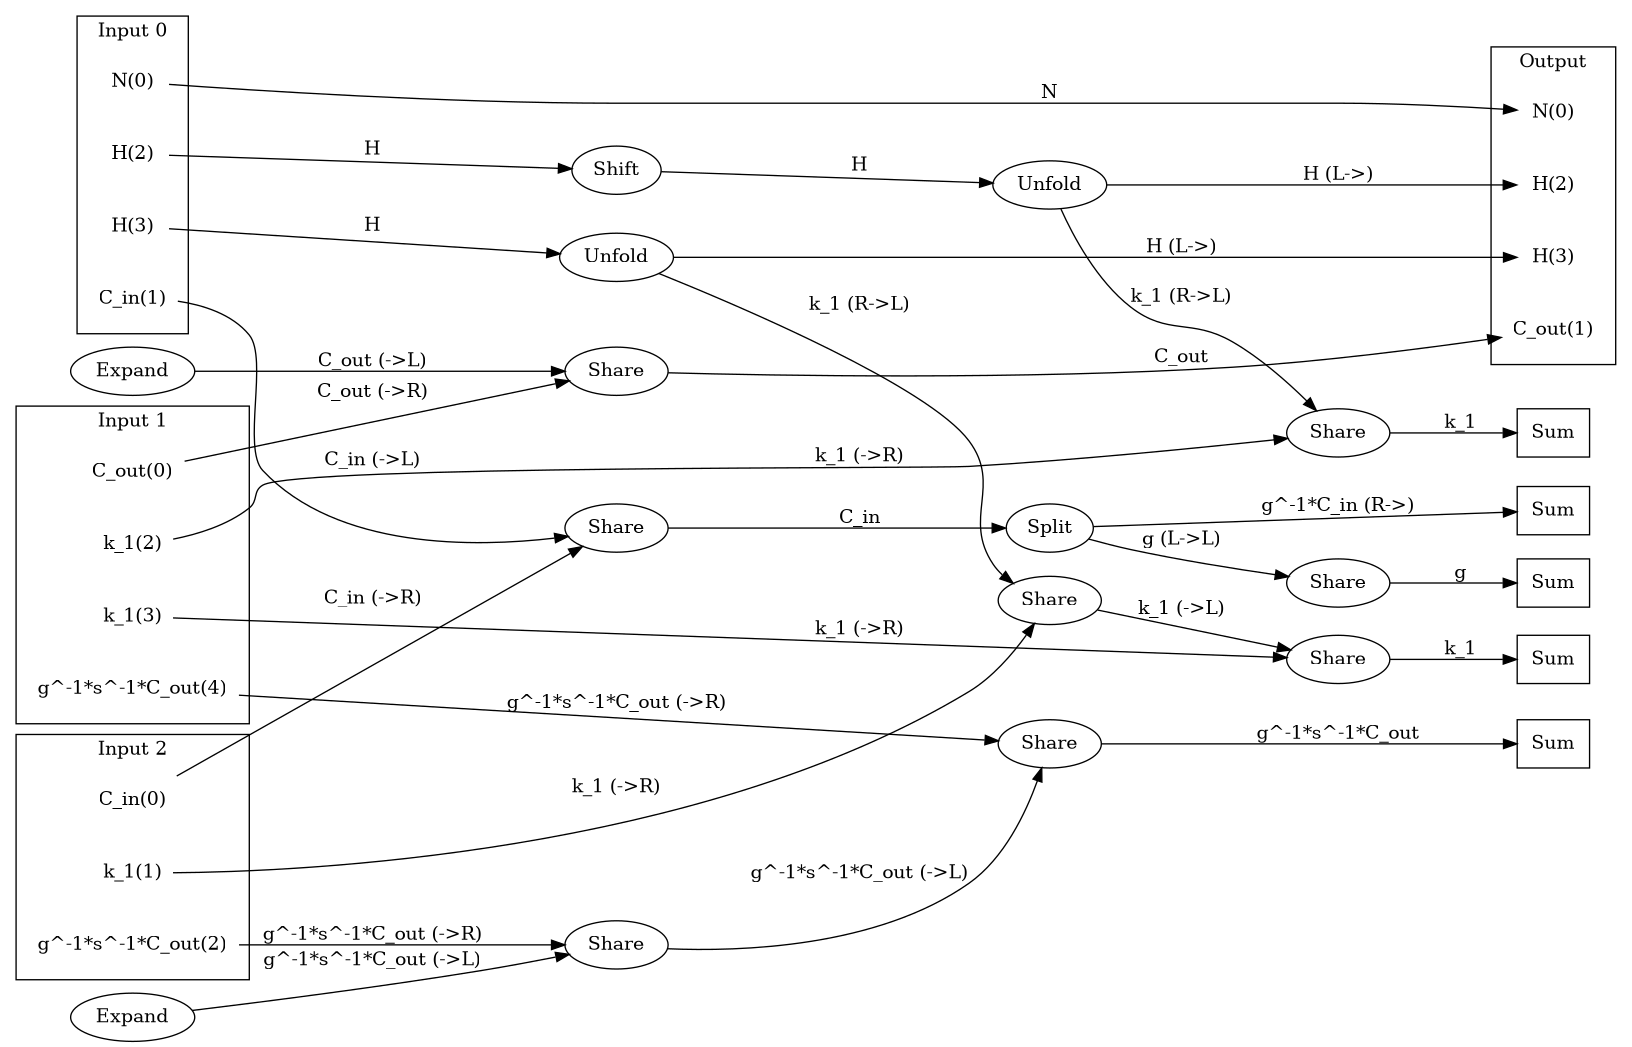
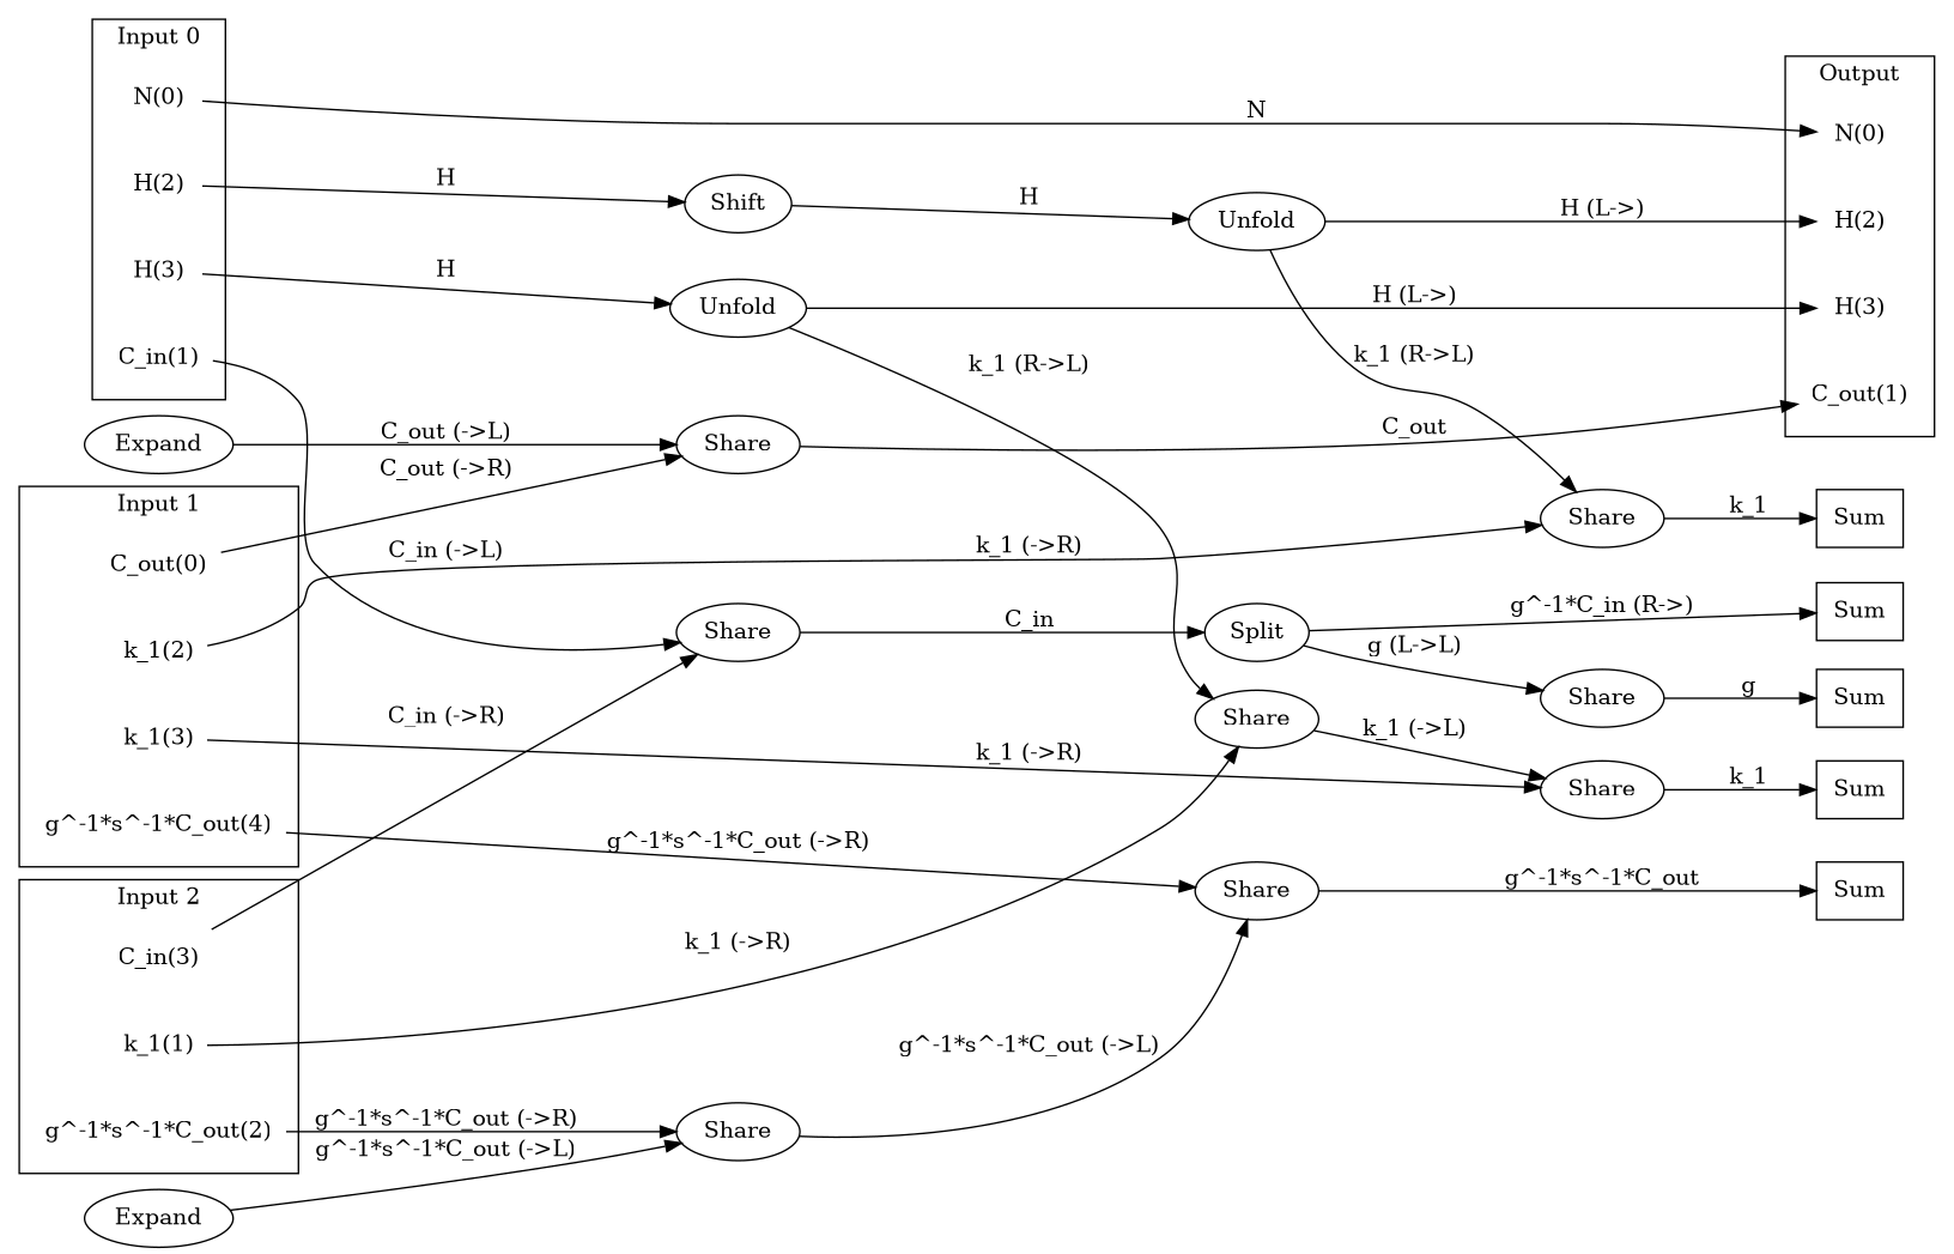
  digraph {
    newrank=true
    rankdir=LR
    node [shape=none]
    n1 [label=Sum shape=box]
    n2 [label=Sum shape=box]
    n3 [label=Sum shape=box]
    n4 [label=Sum shape=box]
    n5 [label=Sum shape=box]
    n6 [label="N(0)"]
    n7 [label="C_out(1)"]
    n8 [label="H(2)"]
    n9 [label="H(3)"]
    n10 [label="N(0)"]
    n11 [label="C_in(1)"]
    n12 [label="H(2)"]
    n13 [label="H(3)"]
    n14 [label="C_out(0)"]
    n15 [label="k_1(2)"]
    n16 [label="k_1(3)"]
    n17 [label="g^-1*s^-1*C_out(4)"]
-   n18 [label="C_in(0)"]
+   n18 [label="C_in(3)"]
    n19 [label="k_1(1)"]
    n20 [label="g^-1*s^-1*C_out(2)"]
    n21 [label=Share shape=""]
    n22 [label=Shift shape=""]
    n23 [label=Unfold shape=""]
    n24 [label=Share shape=""]
    n25 [label=Share shape=""]
    n26 [label=Share shape=""]
    n27 [label=Share shape=""]
    n28 [label=Share shape=""]
    n29 [label=Share shape=""]
    n30 [label=Unfold shape=""]
    n31 [label=Share shape=""]
    n32 [label=Expand shape=""]
    n33 [label=Expand shape=""]
    n34 [label=Split shape=""]
    subgraph sub_1 {
      rank=same
      n1
      n2
      n3
      n4
      n5
      n6
      n7
      n8
      n9
    }
    subgraph sub_2 {
      rank=same
      n10
      n11
      n12
      n13
      n14
      n15
      n16
      n17
      n18
      n19
      n20
    }
    subgraph cluster_3 {
      label=Output
      n6
      n7
      n8
      n9
    }
    subgraph cluster_4 {
      label="Input 0"
      n10
      n11
      n12
      n13
    }
    subgraph cluster_5 {
      label="Input 1"
      n14
      n15
      n16
      n17
    }
    subgraph cluster_6 {
      label="Input 2"
      n18
      n19
      n20
    }
    n10 -> n6 [label=N]
    n11 -> n21 [label="C_in (->L)"]
    n12 -> n22 [label=H]
    n13 -> n23 [label=H]
    n14 -> n24 [label="C_out (->R)"]
    n15 -> n25 [label="k_1 (->R)"]
    n16 -> n26 [label="k_1 (->R)"]
    n17 -> n27 [label="g^-1*s^-1*C_out (->R)"]
    n18 -> n21 [label="C_in (->R)"]
    n19 -> n28 [label="k_1 (->R)"]
    n20 -> n29 [label="g^-1*s^-1*C_out (->R)"]
    n21 -> n34 [label=C_in]
    n22 -> n30 [label=H]
    n23 -> n9 [label="H (L->)"]
    n23 -> n28 [label="k_1 (R->L)"]
    n24 -> n7 [label=C_out]
    n25 -> n2 [label=k_1]
    n26 -> n1 [label=k_1]
    n27 -> n4 [label="g^-1*s^-1*C_out"]
    n28 -> n26 [label="k_1 (->L)"]
    n29 -> n27 [label="g^-1*s^-1*C_out (->L)"]
    n30 -> n8 [label="H (L->)"]
    n30 -> n25 [label="k_1 (R->L)"]
    n31 -> n3 [label=g]
    n32 -> n24 [label="C_out (->L)"]
    n33 -> n29 [label="g^-1*s^-1*C_out (->L)"]
    n34 -> n5 [label="g^-1*C_in (R->)"]
    n34 -> n31 [label="g (L->L)"]
  }
